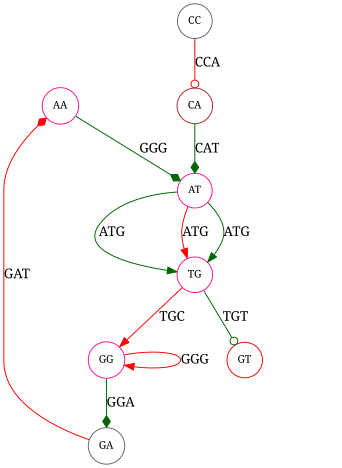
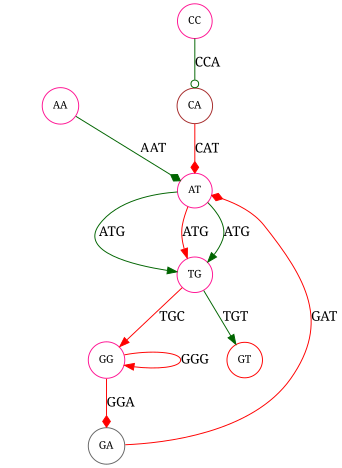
  digraph {
    fontname="Noto Serif"
    nodesep=0.8
    rankdir=TB
    node [color=deeppink fontname="Noto Serif" fontsize=11 shape=circle]
    edge [arrowhead=normal color=darkgreen fontname="Noto Serif"]
    n1 [label=AA]
    n2 [label=AT]
    n3 [label=TG]
    n4 [label=GG]
    n5 [color=red label=GT]
    n6 [color=gray40 label=GA]
-   n7 [color=gray40 label=CC]
+   n7 [label=CC]
    n8 [color=brown label=CA]
-   n1 -> n2 [arrowhead=diamond label=GGG]
+   n1 -> n2 [arrowhead=diamond label=AAT]
    n2 -> n3 [label=ATG]
    n2 -> n3 [label=ATG]
    n2 -> n3 [color=red label=ATG]
    n3 -> n4 [color=red label=TGC]
-   n3 -> n5 [arrowhead=odot label=TGT]
+   n3 -> n5 [label=TGT]
    n4 -> n4 [color=red label=GGG]
-   n4 -> n6 [arrowhead=diamond label=GGA]
-   n6 -> n1 [arrowhead=diamond color=red label=GAT]
-   n7 -> n8 [arrowhead=odot color=red label=CCA]
-   n8 -> n2 [arrowhead=diamond label=CAT]
+   n4 -> n6 [arrowhead=diamond color=red label=GGA]
+   n6 -> n2 [arrowhead=diamond color=red label=GAT]
+   n7 -> n8 [arrowhead=odot label=CCA]
+   n8 -> n2 [arrowhead=diamond color=red label=CAT]
  }
